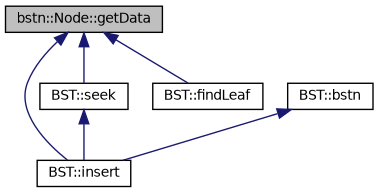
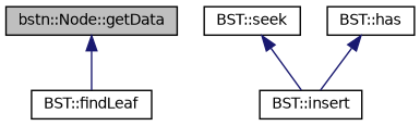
  digraph {
    rankdir=TB
    node [color=black fillcolor=white fontname=Helvetica fontsize=10 shape=record style=filled]
    edge [color=midnightblue dir=back fontname=Helvetica fontsize=10 labelfontname=Helvetica labelfontsize=10 style=solid]
    n1 [fillcolor=grey75 fontcolor=black height=0.2 label="bstn::Node::getData" width=0.4]
    n2 [height=0.2 label="BST::insert" width=0.4]
    n3 [height=0.2 label="BST::seek" width=0.4]
    n4 [height=0.2 label="BST::findLeaf" width=0.4]
-   n5 [height=0.2 label="BST::bstn" width=0.4]
-   n1 -> n2
-   n1 -> n3
+   n5 [height=0.2 label="BST::has" width=0.4]
    n1 -> n4
    n3 -> n2
    n5 -> n2
  }
